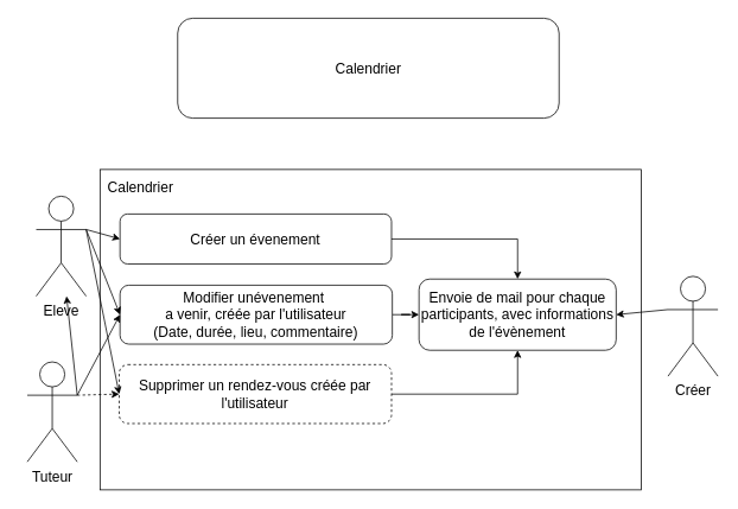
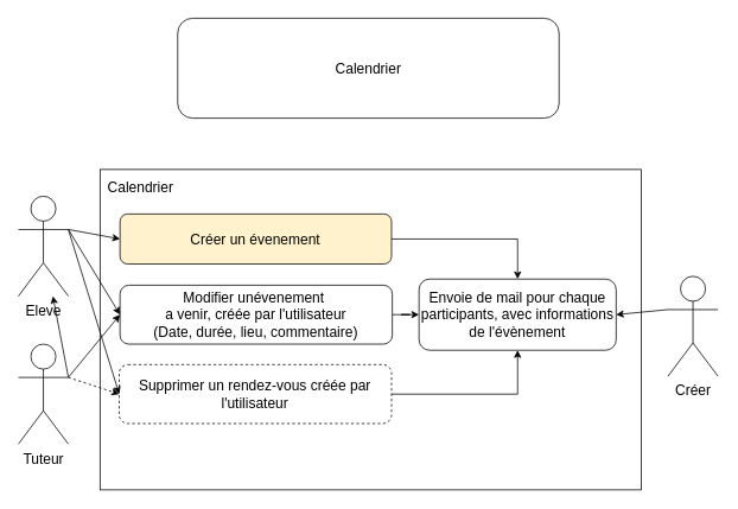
  <mxCell id="0" />
  <mxCell id="1" parent="0" />
  <mxCell id="2" value="&lt;font style=&quot;font-size: 16px&quot;&gt;Calendrier&lt;/font&gt;" style="rounded=1;whiteSpace=wrap;html=1;fontSize=16;" parent="1" vertex="1"><mxGeometry x="198.996" y="20" width="428.639" height="112.308" as="geometry" /></mxCell>
  <mxCell id="3" value="" style="group" parent="1" vertex="1" connectable="0"><mxGeometry x="20" y="190" width="763.547" height="360" as="geometry" /></mxCell>
- <mxCell id="4" value="Eleve" style="shape=umlActor;verticalLabelPosition=bottom;verticalAlign=top;html=1;outlineConnect=0;fontSize=16;" parent="3" vertex="1"><mxGeometry x="20" y="30.0" width="56.154" height="112.308" as="geometry" /></mxCell>
+ <mxCell id="4" value="Eleve" style="shape=umlActor;verticalLabelPosition=bottom;verticalAlign=top;html=1;outlineConnect=0;fontSize=16;" parent="3" vertex="1"><mxGeometry y="30.0" width="56.154" height="112.308" as="geometry" /></mxCell>
  <mxCell id="5" value="" style="rounded=0;whiteSpace=wrap;html=1;align=left;fontSize=16;container=0;" parent="3" vertex="1"><mxGeometry x="91.77" width="608.23" height="360" as="geometry"><mxRectangle x="135.7" y="320" width="50" height="40" as="alternateBounds" /></mxGeometry></mxCell>
  <mxCell id="6" value="&lt;p style=&quot;font-size: 16px&quot;&gt;&lt;span&gt;Calendrier&lt;/span&gt;&lt;br style=&quot;font-size: 16px&quot;&gt;&lt;/p&gt;" style="text;html=1;align=center;verticalAlign=middle;resizable=0;points=[];autosize=1;strokeColor=none;fillColor=none;fontSize=16;" parent="3" vertex="1"><mxGeometry x="91.772" y="-9.998" width="90" height="60" as="geometry" /></mxCell>
  <mxCell id="7" style="edgeStyle=orthogonalEdgeStyle;rounded=0;orthogonalLoop=1;jettySize=auto;html=1;" edge="1" parent="3" source="8" target="20"><mxGeometry relative="1" as="geometry" /></mxCell>
  <mxCell id="8" value="&lt;span style=&quot;font-size: 16px&quot;&gt;Supprimer un rendez-vous créée par l'utilisateur&lt;/span&gt;" style="rounded=1;whiteSpace=wrap;html=1;fontFamily=Helvetica;fontSize=16;dashed=1;" parent="3" vertex="1"><mxGeometry x="113.32" y="219.26" width="306" height="66.21" as="geometry" /></mxCell>
  <mxCell id="9" style="edgeStyle=orthogonalEdgeStyle;rounded=0;orthogonalLoop=1;jettySize=auto;html=1;" edge="1" parent="3" source="10" target="20"><mxGeometry relative="1" as="geometry" /></mxCell>
  <mxCell id="10" value="Modifier unévenement&amp;nbsp;&lt;br&gt;a venir, créée par l'utilisateur&lt;br&gt;(Date, durée, lieu, commentaire)" style="rounded=1;whiteSpace=wrap;html=1;fontFamily=Helvetica;fontSize=16;" parent="3" vertex="1"><mxGeometry x="114.22" y="130" width="306" height="66.21" as="geometry" /></mxCell>
  <mxCell id="11" style="edgeStyle=orthogonalEdgeStyle;rounded=0;orthogonalLoop=1;jettySize=auto;html=1;" edge="1" parent="3" source="12" target="20"><mxGeometry relative="1" as="geometry" /></mxCell>
- <mxCell id="12" value="&lt;span style=&quot;font-size: 16px&quot;&gt;Créer un évenement&lt;/span&gt;" style="rounded=1;whiteSpace=wrap;html=1;fontFamily=Helvetica;fontSize=16;" parent="3" vertex="1"><mxGeometry x="114.215" y="50.001" width="305.101" height="56.154" as="geometry" /></mxCell>
- <mxCell id="13" value="Tuteur" style="shape=umlActor;verticalLabelPosition=bottom;verticalAlign=top;html=1;outlineConnect=0;fontSize=16;" parent="3" vertex="1"><mxGeometry x="10" y="216.21" width="56.154" height="112.308" as="geometry" /></mxCell>
+ <mxCell id="12" value="&lt;span style=&quot;font-size: 16px&quot;&gt;Créer un évenement&lt;/span&gt;" style="rounded=1;whiteSpace=wrap;html=1;fontFamily=Helvetica;fontSize=16;fillColor=#fff2cc;" parent="3" vertex="1"><mxGeometry x="114.215" y="50.001" width="305.101" height="56.154" as="geometry" /></mxCell>
+ <mxCell id="13" value="Tuteur" style="shape=umlActor;verticalLabelPosition=bottom;verticalAlign=top;html=1;outlineConnect=0;fontSize=16;" parent="3" vertex="1"><mxGeometry y="196.21" width="56.154" height="112.308" as="geometry" /></mxCell>
  <mxCell id="14" value="" style="endArrow=classic;html=1;rounded=0;fontSize=16;entryX=0;entryY=0.5;entryDx=0;entryDy=0;exitX=1;exitY=0.333;exitDx=0;exitDy=0;exitPerimeter=0;" parent="3" source="4" target="12" edge="1"><mxGeometry width="50" height="50" relative="1" as="geometry"><mxPoint x="80" y="530" as="sourcePoint" /><mxPoint x="130" y="480" as="targetPoint" /></mxGeometry></mxCell>
  <mxCell id="15" value="" style="endArrow=classic;html=1;rounded=0;fontSize=16;entryX=0;entryY=0.5;entryDx=0;entryDy=0;exitX=1;exitY=0.333;exitDx=0;exitDy=0;exitPerimeter=0;" parent="3" source="4" target="10" edge="1"><mxGeometry width="50" height="50" relative="1" as="geometry"><mxPoint x="66" y="70" as="sourcePoint" /><mxPoint x="220.315" y="88.078" as="targetPoint" /></mxGeometry></mxCell>
  <mxCell id="16" value="" style="endArrow=classic;html=1;rounded=0;fontSize=16;entryX=0;entryY=0.5;entryDx=0;entryDy=0;exitX=1;exitY=0.333;exitDx=0;exitDy=0;exitPerimeter=0;dashed=1;" parent="3" source="13" target="8" edge="1"><mxGeometry width="50" height="50" relative="1" as="geometry"><mxPoint x="76.154" y="87.436" as="sourcePoint" /><mxPoint x="230.315" y="98.078" as="targetPoint" /></mxGeometry></mxCell>
  <mxCell id="17" value="" style="endArrow=classic;html=1;rounded=0;fontSize=16;entryX=0;entryY=0.5;entryDx=0;entryDy=0;exitX=1;exitY=0.333;exitDx=0;exitDy=0;exitPerimeter=0;" parent="3" source="13" target="10" edge="1"><mxGeometry width="50" height="50" relative="1" as="geometry"><mxPoint x="60" y="230" as="sourcePoint" /><mxPoint x="220.32" y="274.105" as="targetPoint" /></mxGeometry></mxCell>
  <mxCell id="18" value="" style="endArrow=classic;html=1;rounded=0;fontSize=16;exitX=1;exitY=0.333;exitDx=0;exitDy=0;exitPerimeter=0;" parent="3" source="13" target="4" edge="1"><mxGeometry width="50" height="50" relative="1" as="geometry"><mxPoint x="60" y="230" as="sourcePoint" /><mxPoint x="220.32" y="173.105" as="targetPoint" /></mxGeometry></mxCell>
  <mxCell id="19" value="" style="endArrow=classic;html=1;rounded=0;fontSize=16;entryX=0;entryY=0.5;entryDx=0;entryDy=0;exitX=1;exitY=0.333;exitDx=0;exitDy=0;exitPerimeter=0;" parent="3" source="4" target="8" edge="1"><mxGeometry width="50" height="50" relative="1" as="geometry"><mxPoint x="70" y="70" as="sourcePoint" /><mxPoint x="220.32" y="173.105" as="targetPoint" /></mxGeometry></mxCell>
  <mxCell id="20" value="&lt;span style=&quot;font-size: 16px&quot;&gt;Envoie de mail pour chaque participants, avec informations de l'évènement&lt;/span&gt;" style="rounded=1;whiteSpace=wrap;html=1;fontFamily=Helvetica;fontSize=16;" vertex="1" parent="3"><mxGeometry x="450.22" y="123.11" width="221.55" height="80" as="geometry" /></mxCell>
  <mxCell id="21" value="Créer" style="shape=umlActor;verticalLabelPosition=bottom;verticalAlign=top;html=1;outlineConnect=0;fontSize=16;" vertex="1" parent="1"><mxGeometry x="750" y="310" width="56.154" height="112.308" as="geometry" /></mxCell>
  <mxCell id="22" value="" style="endArrow=classic;html=1;rounded=0;entryX=1;entryY=0.5;entryDx=0;entryDy=0;exitX=0;exitY=0.333;exitDx=0;exitDy=0;exitPerimeter=0;" edge="1" parent="1" source="21" target="20"><mxGeometry width="50" height="50" relative="1" as="geometry"><mxPoint x="230" y="430" as="sourcePoint" /><mxPoint x="280" y="380" as="targetPoint" /></mxGeometry></mxCell>
